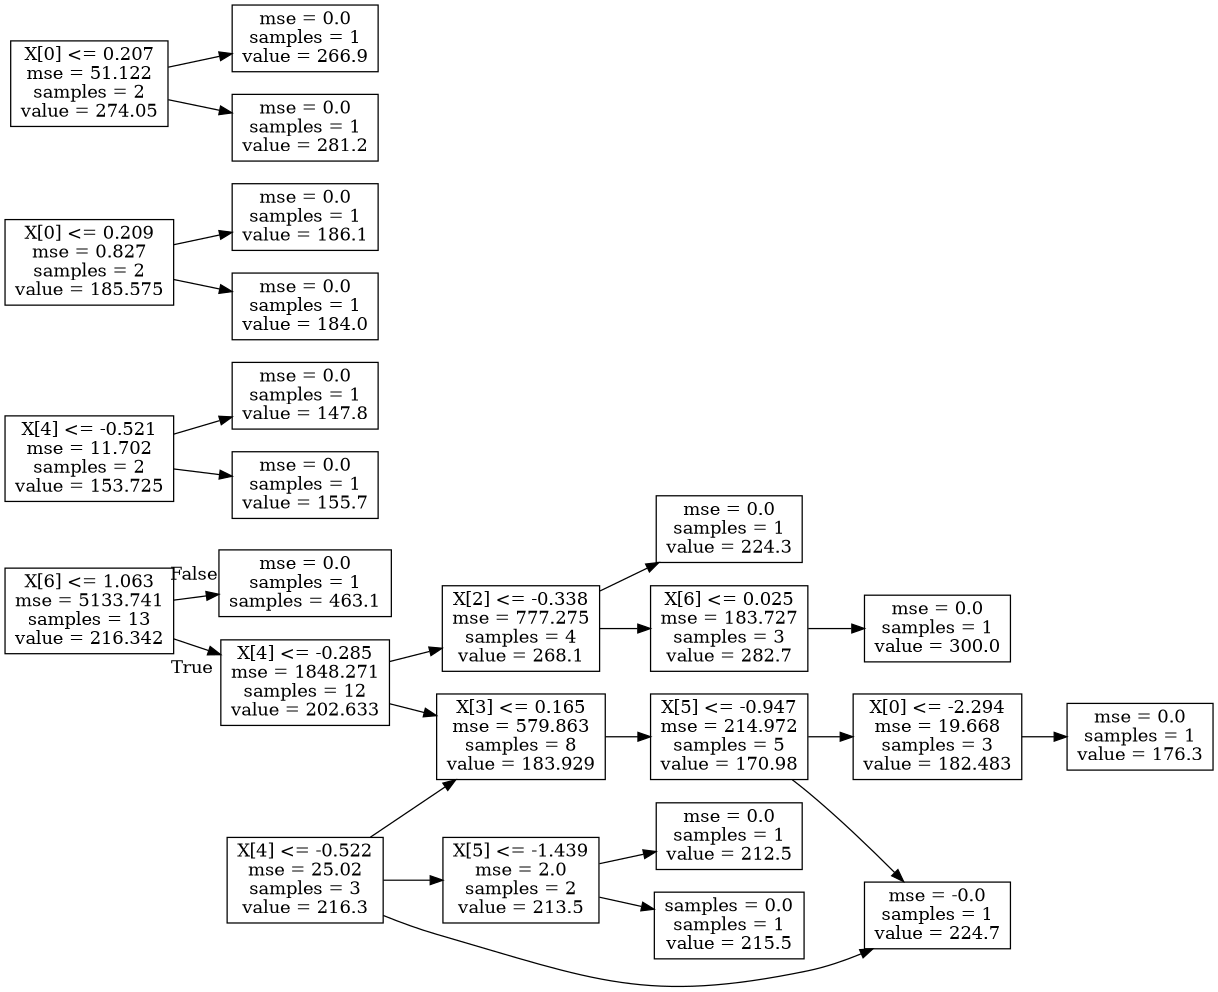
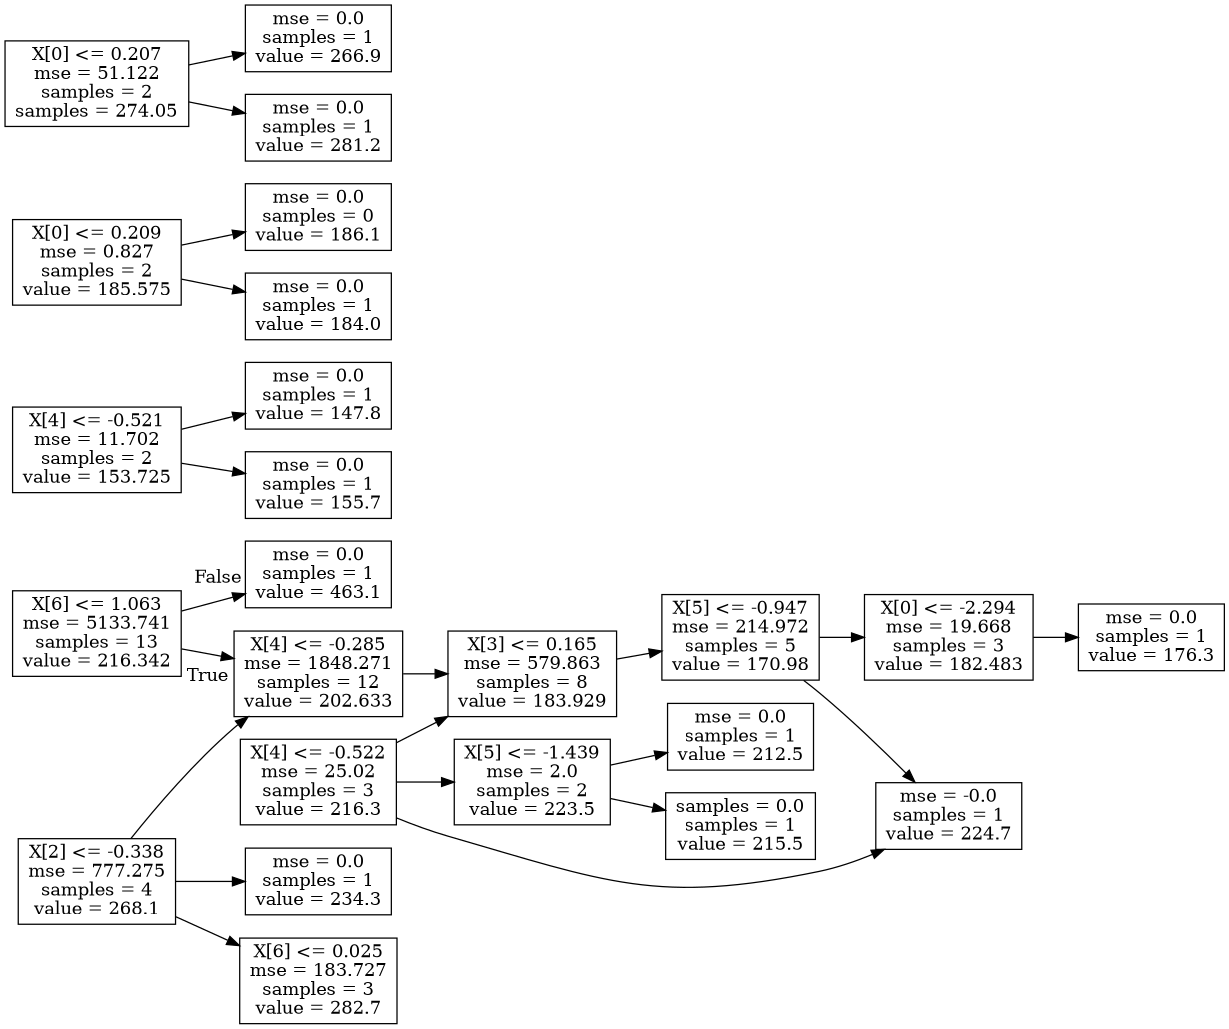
  digraph {
    rankdir=LR
    node [shape=box]
    n1 [label="X[6] <= 1.063\nmse = 5133.741\nsamples = 13\nvalue = 216.342"]
    n2 [label="X[4] <= -0.285\nmse = 1848.271\nsamples = 12\nvalue = 202.633"]
-   n3 [label="mse = 0.0\nsamples = 1\nsamples = 463.1"]
+   n3 [label="mse = 0.0\nsamples = 1\nvalue = 463.1"]
    n4 [label="X[3] <= 0.165\nmse = 579.863\nsamples = 8\nvalue = 183.929"]
    n5 [label="X[2] <= -0.338\nmse = 777.275\nsamples = 4\nvalue = 268.1"]
    n6 [label="X[5] <= -0.947\nmse = 214.972\nsamples = 5\nvalue = 170.98"]
-   n7 [label="mse = 0.0\nsamples = 1\nvalue = 224.3"]
+   n7 [label="mse = 0.0\nsamples = 1\nvalue = 234.3"]
    n8 [label="X[6] <= 0.025\nmse = 183.727\nsamples = 3\nvalue = 282.7"]
    n9 [label="X[4] <= -0.522\nmse = 25.02\nsamples = 3\nvalue = 216.3"]
-   n10 [label="X[5] <= -1.439\nmse = 2.0\nsamples = 2\nvalue = 213.5"]
+   n10 [label="X[5] <= -1.439\nmse = 2.0\nsamples = 2\nvalue = 223.5"]
    n11 [label="mse = -0.0\nsamples = 1\nvalue = 224.7"]
    n12 [label="X[0] <= -2.294\nmse = 19.668\nsamples = 3\nvalue = 182.483"]
    n13 [label="mse = 0.0\nsamples = 1\nvalue = 212.5"]
    n14 [label="samples = 0.0\nsamples = 1\nvalue = 215.5"]
    n15 [label="X[4] <= -0.521\nmse = 11.702\nsamples = 2\nvalue = 153.725"]
    n16 [label="mse = 0.0\nsamples = 1\nvalue = 147.8"]
    n17 [label="mse = 0.0\nsamples = 1\nvalue = 155.7"]
    n18 [label="mse = 0.0\nsamples = 1\nvalue = 176.3"]
    n19 [label="X[0] <= 0.209\nmse = 0.827\nsamples = 2\nvalue = 185.575"]
-   n20 [label="mse = 0.0\nsamples = 1\nvalue = 186.1"]
+   n20 [label="mse = 0.0\nsamples = 0\nvalue = 186.1"]
    n21 [label="mse = 0.0\nsamples = 1\nvalue = 184.0"]
-   n22 [label="mse = 0.0\nsamples = 1\nvalue = 300.0"]
-   n23 [label="X[0] <= 0.207\nmse = 51.122\nsamples = 2\nvalue = 274.05"]
+   n23 [label="X[0] <= 0.207\nmse = 51.122\nsamples = 2\nsamples = 274.05"]
    n24 [label="mse = 0.0\nsamples = 1\nvalue = 266.9"]
    n25 [label="mse = 0.0\nsamples = 1\nvalue = 281.2"]
    n1 -> n2 [headlabel=True labelangle=45 labeldistance=2.5]
    n1 -> n3 [headlabel=False labelangle=-45 labeldistance=2.5]
    n2 -> n4
-   n2 -> n5
+   n5 -> n2
    n4 -> n6
    n5 -> n7
    n5 -> n8
    n6 -> n11
    n6 -> n12
-   n8 -> n22
    n9 -> n4
    n9 -> n10
    n9 -> n11
    n10 -> n13
    n10 -> n14
    n12 -> n18
    n15 -> n16
    n15 -> n17
    n19 -> n20
    n19 -> n21
    n23 -> n24
    n23 -> n25
  }
